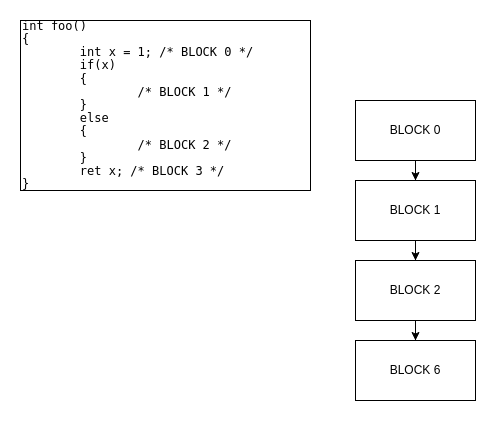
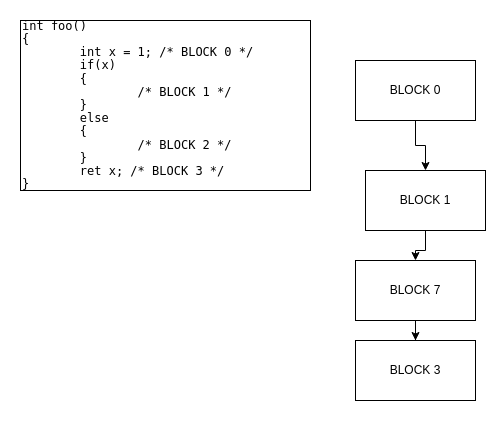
  <mxCell id="0" />
  <mxCell id="1" parent="0" />
  <mxCell id="2" value="" style="edgeStyle=orthogonalEdgeStyle;rounded=0;orthogonalLoop=1;jettySize=auto;html=1;" edge="1" parent="1" source="3" target="6"><mxGeometry relative="1" as="geometry" /></mxCell>
- <mxCell id="3" value="BLOCK 0" style="whiteSpace=wrap;html=1;rounded=0;" vertex="1" parent="1"><mxGeometry x="355" y="100" width="120" height="60" as="geometry" /></mxCell>
+ <mxCell id="3" value="BLOCK 0" style="whiteSpace=wrap;html=1;rounded=0;" vertex="1" parent="1"><mxGeometry x="355" y="60" width="120" height="60" as="geometry" /></mxCell>
  <mxCell id="4" value="&lt;pre style=&quot;line-height: 10%;&quot;&gt;int foo()&lt;/pre&gt;&lt;pre style=&quot;line-height: 10%;&quot;&gt;{&lt;/pre&gt;&lt;pre style=&quot;line-height: 10%;&quot;&gt;&lt;span style=&quot;white-space: pre;&quot;&gt;&#09;&lt;/span&gt;int x = 1; /* BLOCK 0 */&lt;br&gt;&lt;/pre&gt;&lt;pre style=&quot;line-height: 10%;&quot;&gt;&lt;span style=&quot;white-space: pre;&quot;&gt;&#09;&lt;/span&gt;if(x)&lt;br&gt;&lt;/pre&gt;&lt;pre style=&quot;line-height: 10%;&quot;&gt;&lt;span style=&quot;white-space: pre;&quot;&gt;&#09;&lt;/span&gt;{&lt;/pre&gt;&lt;pre style=&quot;line-height: 10%;&quot;&gt;&lt;span style=&quot;white-space: pre;&quot;&gt;&#09;&lt;/span&gt;&lt;span style=&quot;white-space: pre;&quot;&gt;&#09;&lt;/span&gt;/* BLOCK 1 */&lt;br&gt;&lt;/pre&gt;&lt;pre style=&quot;line-height: 10%;&quot;&gt;&lt;span style=&quot;white-space: pre;&quot;&gt;&#09;&lt;/span&gt;}&lt;br&gt;&lt;/pre&gt;&lt;pre style=&quot;line-height: 10%;&quot;&gt;&lt;span style=&quot;white-space: pre;&quot;&gt;&#09;&lt;/span&gt;else&lt;br&gt;&lt;/pre&gt;&lt;pre style=&quot;line-height: 10%;&quot;&gt;&lt;span style=&quot;white-space: pre;&quot;&gt;&#09;&lt;/span&gt;{&lt;/pre&gt;&lt;pre style=&quot;line-height: 10%;&quot;&gt;&lt;span style=&quot;white-space: pre;&quot;&gt;&#09;&lt;/span&gt;&lt;span style=&quot;white-space: pre;&quot;&gt;&#09;&lt;/span&gt;/* BLOCK 2 */&lt;br&gt;&lt;/pre&gt;&lt;pre style=&quot;line-height: 10%;&quot;&gt;&lt;span style=&quot;white-space: pre;&quot;&gt;&#09;&lt;/span&gt;}&lt;br&gt;&lt;/pre&gt;&lt;pre style=&quot;line-height: 10%;&quot;&gt;&lt;span style=&quot;white-space: pre;&quot;&gt;&#09;&lt;/span&gt;ret x; /* BLOCK 3 */&lt;br&gt;&lt;/pre&gt;&lt;pre style=&quot;line-height: 10%;&quot;&gt;}&lt;/pre&gt;" style="rounded=0;whiteSpace=wrap;html=1;align=left;" vertex="1" parent="1"><mxGeometry x="20" y="20" width="290" height="170" as="geometry" /></mxCell>
  <mxCell id="5" value="" style="edgeStyle=orthogonalEdgeStyle;rounded=0;orthogonalLoop=1;jettySize=auto;html=1;" edge="1" parent="1" source="6" target="8"><mxGeometry relative="1" as="geometry" /></mxCell>
- <mxCell id="6" value="BLOCK 1" style="whiteSpace=wrap;html=1;rounded=0;" vertex="1" parent="1"><mxGeometry x="355" y="180" width="120" height="60" as="geometry" /></mxCell>
+ <mxCell id="6" value="BLOCK 1" style="whiteSpace=wrap;html=1;rounded=0;" vertex="1" parent="1"><mxGeometry x="365" y="170" width="120" height="60" as="geometry" /></mxCell>
  <mxCell id="7" value="" style="edgeStyle=orthogonalEdgeStyle;rounded=0;orthogonalLoop=1;jettySize=auto;html=1;" edge="1" parent="1" source="8" target="9"><mxGeometry relative="1" as="geometry" /></mxCell>
- <mxCell id="8" value="BLOCK 2" style="whiteSpace=wrap;html=1;rounded=0;" vertex="1" parent="1"><mxGeometry x="355" y="260" width="120" height="60" as="geometry" /></mxCell>
- <mxCell id="9" value="BLOCK 6" style="whiteSpace=wrap;html=1;rounded=0;" vertex="1" parent="1"><mxGeometry x="355" y="340" width="120" height="60" as="geometry" /></mxCell>
+ <mxCell id="8" value="BLOCK 7" style="whiteSpace=wrap;html=1;rounded=0;" vertex="1" parent="1"><mxGeometry x="355" y="260" width="120" height="60" as="geometry" /></mxCell>
+ <mxCell id="9" value="BLOCK 3" style="whiteSpace=wrap;html=1;rounded=0;" vertex="1" parent="1"><mxGeometry x="355" y="340" width="120" height="60" as="geometry" /></mxCell>
